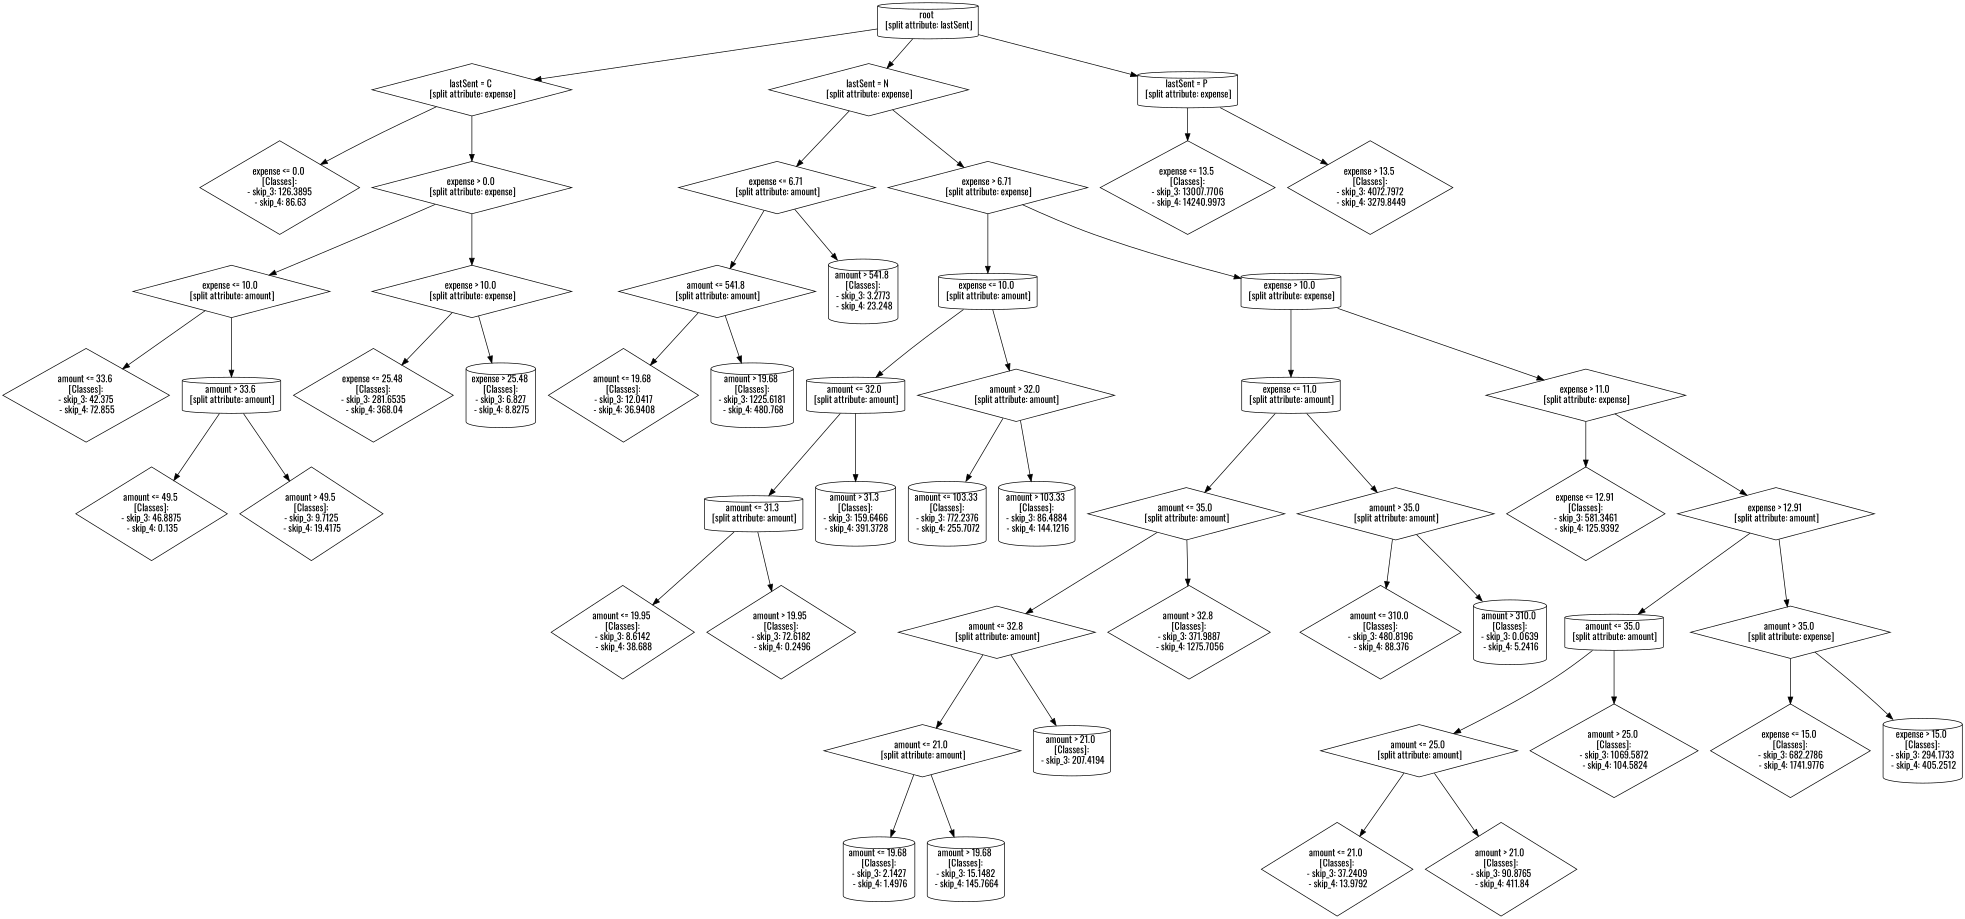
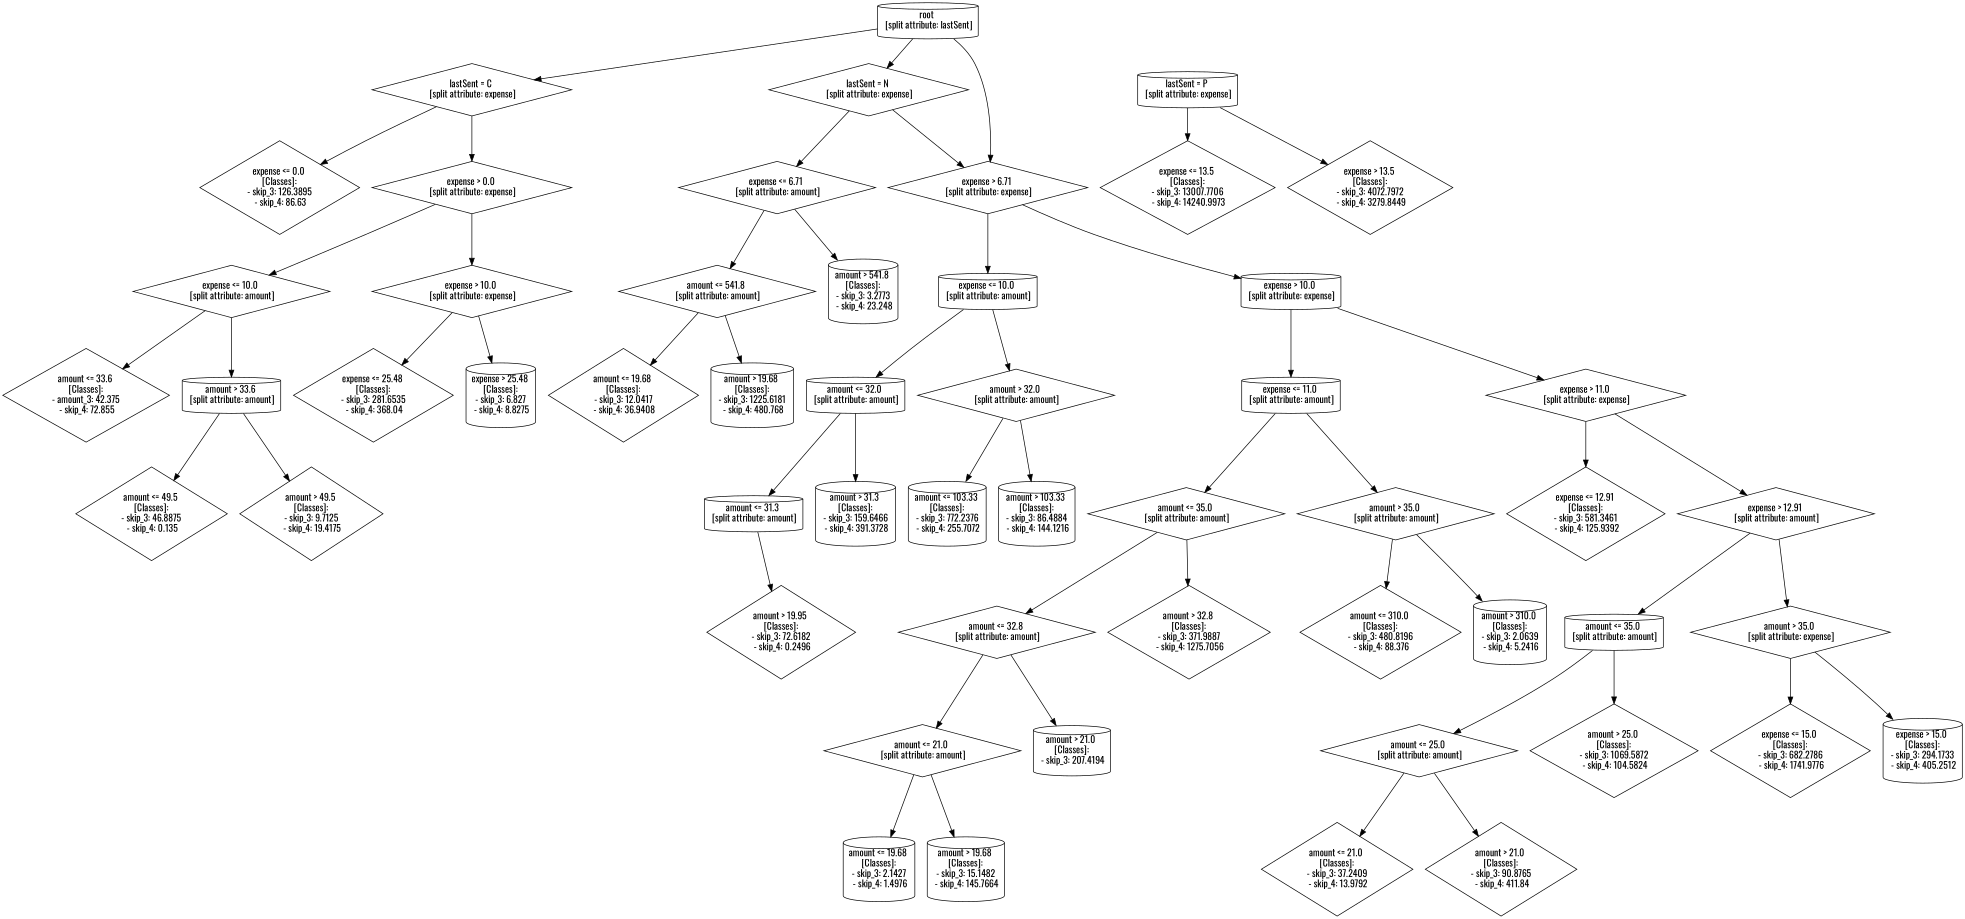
  digraph {
    fontname=Oswald
    node [fontname=Oswald shape=diamond]
    edge [fontname=Oswald]
    n1 [label="root \n [split attribute: lastSent]" shape=cylinder]
    n2 [label="lastSent = C \n [split attribute: expense]"]
    n3 [label="lastSent = N \n [split attribute: expense]"]
    n4 [label="lastSent = P \n [split attribute: expense]" shape=cylinder]
    n5 [label="expense <= 0.0 \n [Classes]: \n - skip_3: 126.3895 \n - skip_4: 86.63"]
    n6 [label="expense > 0.0 \n [split attribute: expense]"]
    n7 [label="expense <= 6.71 \n [split attribute: amount]"]
    n8 [label="expense > 6.71 \n [split attribute: expense]"]
    n9 [label="expense <= 13.5 \n [Classes]: \n - skip_3: 13007.7706 \n - skip_4: 14240.9973"]
    n10 [label="expense > 13.5 \n [Classes]: \n - skip_3: 4072.7972 \n - skip_4: 3279.8449"]
    n11 [label="expense <= 10.0 \n [split attribute: amount]"]
    n12 [label="expense > 10.0 \n [split attribute: expense]"]
-   n13 [label="amount <= 33.6 \n [Classes]: \n - skip_3: 42.375 \n - skip_4: 72.855"]
+   n13 [label="amount <= 33.6 \n [Classes]: \n - amount_3: 42.375 \n - skip_4: 72.855"]
    n14 [label="amount > 33.6 \n [split attribute: amount]" shape=cylinder]
    n15 [label="expense <= 25.48 \n [Classes]: \n - skip_3: 281.6535 \n - skip_4: 368.04"]
    n16 [label="expense > 25.48 \n [Classes]: \n - skip_3: 6.827 \n - skip_4: 8.8275" shape=cylinder]
    n17 [label="amount <= 49.5 \n [Classes]: \n - skip_3: 46.8875 \n - skip_4: 0.135"]
    n18 [label="amount > 49.5 \n [Classes]: \n - skip_3: 9.7125 \n - skip_4: 19.4175"]
    n19 [label="amount <= 541.8 \n [split attribute: amount]"]
    n20 [label="amount > 541.8 \n [Classes]: \n - skip_3: 3.2773 \n - skip_4: 23.248" shape=cylinder]
    n21 [label="expense <= 10.0 \n [split attribute: amount]" shape=cylinder]
    n22 [label="expense > 10.0 \n [split attribute: expense]" shape=cylinder]
    n23 [label="amount <= 19.68 \n [Classes]: \n - skip_3: 12.0417 \n - skip_4: 36.9408"]
    n24 [label="amount > 19.68 \n [Classes]: \n - skip_3: 1225.6181 \n - skip_4: 480.768" shape=cylinder]
    n25 [label="amount <= 32.0 \n [split attribute: amount]" shape=cylinder]
    n26 [label="amount > 32.0 \n [split attribute: amount]"]
    n27 [label="expense <= 11.0 \n [split attribute: amount]" shape=cylinder]
    n28 [label="expense > 11.0 \n [split attribute: expense]"]
    n29 [label="amount <= 31.3 \n [split attribute: amount]" shape=cylinder]
    n30 [label="amount > 31.3 \n [Classes]: \n - skip_3: 159.6466 \n - skip_4: 391.3728" shape=cylinder]
    n31 [label="amount <= 103.33 \n [Classes]: \n - skip_3: 772.2376 \n - skip_4: 255.7072" shape=cylinder]
    n32 [label="amount > 103.33 \n [Classes]: \n - skip_3: 86.4884 \n - skip_4: 144.1216" shape=cylinder]
-   n33 [label="amount <= 19.95 \n [Classes]: \n - skip_3: 8.6142 \n - skip_4: 38.688"]
    n34 [label="amount > 19.95 \n [Classes]: \n - skip_3: 72.6182 \n - skip_4: 0.2496"]
    n35 [label="amount <= 35.0 \n [split attribute: amount]"]
    n36 [label="amount > 35.0 \n [split attribute: amount]"]
    n37 [label="expense <= 12.91 \n [Classes]: \n - skip_3: 581.3461 \n - skip_4: 125.9392"]
    n38 [label="expense > 12.91 \n [split attribute: amount]"]
    n39 [label="amount <= 32.8 \n [split attribute: amount]"]
    n40 [label="amount > 32.8 \n [Classes]: \n - skip_3: 371.9887 \n - skip_4: 1275.7056"]
    n41 [label="amount <= 310.0 \n [Classes]: \n - skip_3: 480.8196 \n - skip_4: 88.376"]
-   n42 [label="amount > 310.0 \n [Classes]: \n - skip_3: 0.0639 \n - skip_4: 5.2416" shape=cylinder]
+   n42 [label="amount > 310.0 \n [Classes]: \n - skip_3: 2.0639 \n - skip_4: 5.2416" shape=cylinder]
    n43 [label="amount <= 21.0 \n [split attribute: amount]"]
    n44 [label="amount > 21.0 \n [Classes]: \n - skip_3: 207.4194" shape=cylinder]
    n45 [label="amount <= 19.68 \n [Classes]: \n - skip_3: 2.1427 \n - skip_4: 1.4976" shape=cylinder]
    n46 [label="amount > 19.68 \n [Classes]: \n - skip_3: 15.1482 \n - skip_4: 145.7664" shape=cylinder]
    n47 [label="amount <= 35.0 \n [split attribute: amount]" shape=cylinder]
    n48 [label="amount > 35.0 \n [split attribute: expense]"]
    n49 [label="amount <= 25.0 \n [split attribute: amount]"]
    n50 [label="amount > 25.0 \n [Classes]: \n - skip_3: 1069.5872 \n - skip_4: 104.5824"]
    n51 [label="expense <= 15.0 \n [Classes]: \n - skip_3: 682.2786 \n - skip_4: 1741.9776"]
    n52 [label="expense > 15.0 \n [Classes]: \n - skip_3: 294.1733 \n - skip_4: 405.2512" shape=cylinder]
    n53 [label="amount <= 21.0 \n [Classes]: \n - skip_3: 37.2409 \n - skip_4: 13.9792"]
    n54 [label="amount > 21.0 \n [Classes]: \n - skip_3: 90.8765 \n - skip_4: 411.84"]
    n1 -> n2
    n1 -> n3
-   n1 -> n4
+   n1 -> n8
    n2 -> n5
    n2 -> n6
    n3 -> n7
    n3 -> n8
    n4 -> n9
    n4 -> n10
    n6 -> n11
    n6 -> n12
    n7 -> n19
    n7 -> n20
    n8 -> n21
    n8 -> n22
    n11 -> n13
    n11 -> n14
    n12 -> n15
    n12 -> n16
    n14 -> n17
    n14 -> n18
    n19 -> n23
    n19 -> n24
    n21 -> n25
    n21 -> n26
    n22 -> n27
    n22 -> n28
    n25 -> n29
    n25 -> n30
    n26 -> n31
    n26 -> n32
    n27 -> n35
    n27 -> n36
    n28 -> n37
    n28 -> n38
-   n29 -> n33
    n29 -> n34
    n35 -> n39
    n35 -> n40
    n36 -> n41
    n36 -> n42
    n38 -> n47
    n38 -> n48
    n39 -> n43
    n39 -> n44
    n43 -> n45
    n43 -> n46
    n47 -> n49
    n47 -> n50
    n48 -> n51
    n48 -> n52
    n49 -> n53
    n49 -> n54
  }
